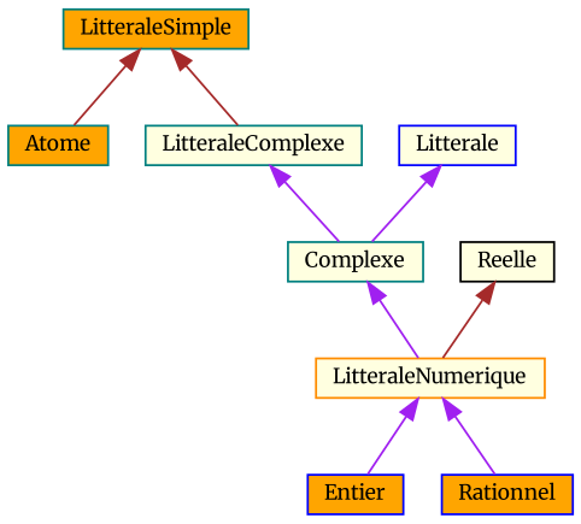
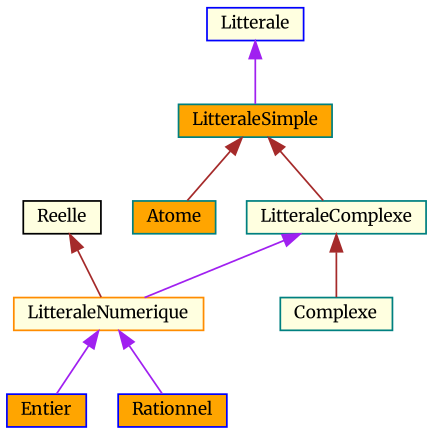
  digraph {
    fontname=Merriweather
    node [color=teal fillcolor=lightyellow fontname=Merriweather fontsize=10 shape=record style=filled]
    edge [color=brown dir=back fontname=Merriweather fontsize=10 labelfontname=Helvetica labelfontsize=10 style=solid]
    n1 [fillcolor=orange fontcolor=black height=0.2 label=LitteraleSimple width=0.4]
    n2 [fillcolor=orange height=0.2 label=Atome width=0.4]
    n3 [height=0.2 label=LitteraleComplexe width=0.4]
    n4 [height=0.2 label=Complexe width=0.4]
    n5 [color=darkorange height=0.2 label=LitteraleNumerique width=0.4]
    n6 [color=blue height=0.2 label=Litterale width=0.4]
    n7 [color=blue fillcolor=orange height=0.2 label=Entier width=0.4]
    n8 [color=blue fillcolor=orange height=0.2 label=Rationnel width=0.4]
    n9 [color=black height=0.2 label=Reelle width=0.4]
    n1 -> n2
    n1 -> n3
-   n3 -> n4 [color=purple]
-   n4 -> n5 [color=purple]
+   n3 -> n4
+   n3 -> n5 [color=purple]
    n5 -> n7 [color=purple]
    n5 -> n8 [color=purple]
-   n6 -> n4 [color=purple]
+   n6 -> n1 [color=purple]
    n9 -> n5
  }
